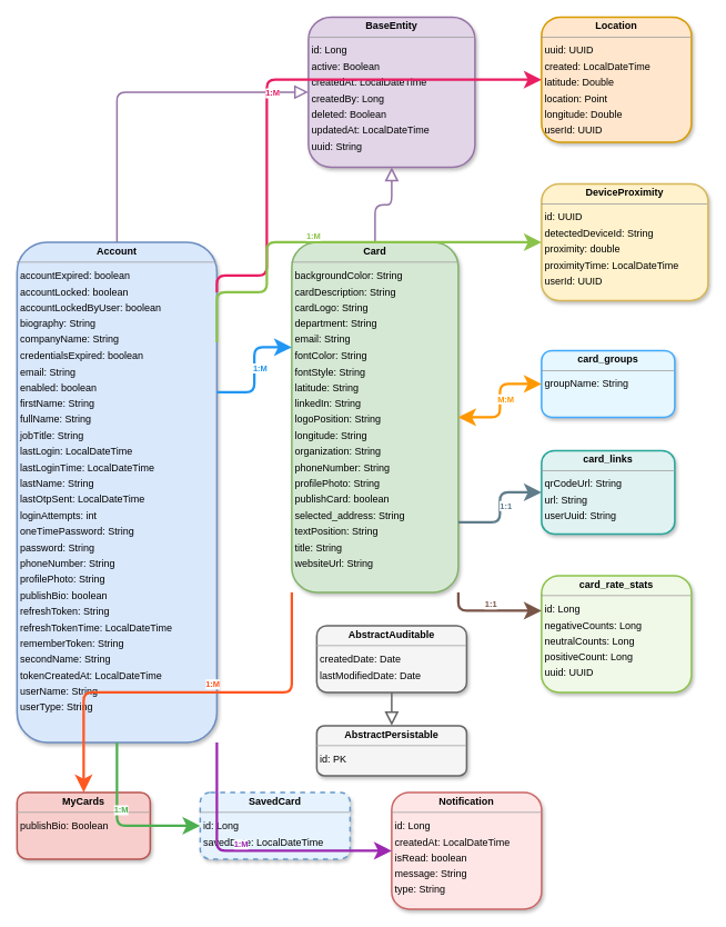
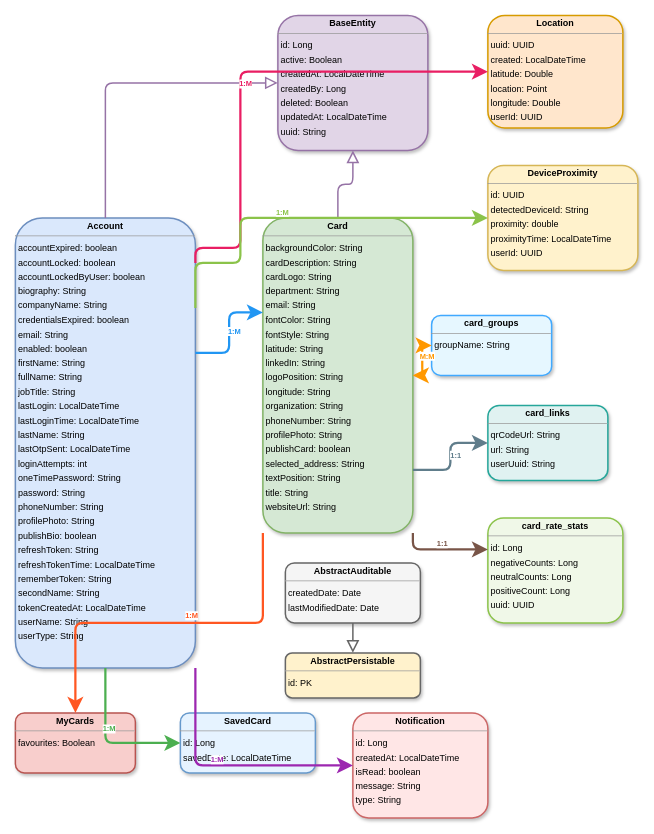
  <mxCell id="0" />
  <mxCell id="1" parent="0" />
  <mxCell id="2" value="&lt;p style=&quot;margin:0px;margin-top:4px;text-align:center;&quot;&gt;&lt;b&gt;BaseEntity&lt;/b&gt;&lt;/p&gt;&lt;hr size=&quot;1&quot;/&gt;&lt;p style=&quot;margin:0 0 0 4px;line-height:1.6;&quot;&gt; id:  Long &lt;br/&gt; active:  Boolean &lt;br/&gt; createdAt:  LocalDateTime &lt;br/&gt; createdBy:  Long &lt;br/&gt; deleted:  Boolean &lt;br/&gt; updatedAt:  LocalDateTime &lt;br/&gt; uuid:  String &lt;/p&gt;" style="verticalAlign=top;align=left;overflow=fill;fontSize=12;fontFamily=Helvetica;html=1;rounded=1;shadow=1;comic=0;labelBackgroundColor=none;strokeWidth=2;fillColor=#E1D5E7;strokeColor=#9673A6;fontColor=#000000;" parent="1" vertex="1"><mxGeometry x="370" y="20" width="200" height="180" as="geometry" /></mxCell>
  <mxCell id="3" value="&lt;p style=&quot;margin:0px;margin-top:4px;text-align:center;&quot;&gt;&lt;b&gt;Account&lt;/b&gt;&lt;/p&gt;&lt;hr size=&quot;1&quot;/&gt;&lt;p style=&quot;margin:0 0 0 4px;line-height:1.6;&quot;&gt; accountExpired:  boolean &lt;br/&gt; accountLocked:  boolean &lt;br/&gt; accountLockedByUser:  boolean &lt;br/&gt; biography:  String &lt;br/&gt; companyName:  String &lt;br/&gt; credentialsExpired:  boolean &lt;br/&gt; email:  String &lt;br/&gt; enabled:  boolean &lt;br/&gt; firstName:  String &lt;br/&gt; fullName:  String &lt;br/&gt; jobTitle:  String &lt;br/&gt; lastLogin:  LocalDateTime &lt;br/&gt; lastLoginTime:  LocalDateTime &lt;br/&gt; lastName:  String &lt;br/&gt; lastOtpSent:  LocalDateTime &lt;br/&gt; loginAttempts:  int &lt;br/&gt; oneTimePassword:  String &lt;br/&gt; password:  String &lt;br/&gt; phoneNumber:  String &lt;br/&gt; profilePhoto:  String &lt;br/&gt; publishBio:  boolean &lt;br/&gt; refreshToken:  String &lt;br/&gt; refreshTokenTime:  LocalDateTime &lt;br/&gt; rememberToken:  String &lt;br/&gt; secondName:  String &lt;br/&gt; tokenCreatedAt:  LocalDateTime &lt;br/&gt; userName:  String &lt;br/&gt; userType:  String &lt;/p&gt;" style="verticalAlign=top;align=left;overflow=fill;fontSize=12;fontFamily=Helvetica;html=1;rounded=1;shadow=1;comic=0;labelBackgroundColor=none;strokeWidth=2;fillColor=#DAE8FC;strokeColor=#6C8EBF;fontColor=#000000;" parent="1" vertex="1"><mxGeometry x="20" y="290" width="240" height="600" as="geometry" /></mxCell>
  <mxCell id="4" value="&lt;p style=&quot;margin:0px;margin-top:4px;text-align:center;&quot;&gt;&lt;b&gt;Card&lt;/b&gt;&lt;/p&gt;&lt;hr size=&quot;1&quot;/&gt;&lt;p style=&quot;margin:0 0 0 4px;line-height:1.6;&quot;&gt; backgroundColor:  String &lt;br/&gt; cardDescription:  String &lt;br/&gt; cardLogo:  String &lt;br/&gt; department:  String &lt;br/&gt; email:  String &lt;br/&gt; fontColor:  String &lt;br/&gt; fontStyle:  String &lt;br/&gt; latitude:  String &lt;br/&gt; linkedIn:  String &lt;br/&gt; logoPosition:  String &lt;br/&gt; longitude:  String &lt;br/&gt; organization:  String &lt;br/&gt; phoneNumber:  String &lt;br/&gt; profilePhoto:  String &lt;br/&gt; publishCard:  boolean &lt;br/&gt; selected_address:  String &lt;br/&gt; textPosition:  String &lt;br/&gt; title:  String &lt;br/&gt; websiteUrl:  String &lt;/p&gt;" style="verticalAlign=top;align=left;overflow=fill;fontSize=12;fontFamily=Helvetica;html=1;rounded=1;shadow=1;comic=0;labelBackgroundColor=none;strokeWidth=2;fillColor=#D5E8D4;strokeColor=#82B366;fontColor=#000000;" parent="1" vertex="1"><mxGeometry x="350" y="290" width="200" height="420" as="geometry" /></mxCell>
  <mxCell id="5" value="&lt;p style=&quot;margin:0px;margin-top:4px;text-align:center;&quot;&gt;&lt;b&gt;Location&lt;/b&gt;&lt;/p&gt;&lt;hr size=&quot;1&quot;/&gt;&lt;p style=&quot;margin:0 0 0 4px;line-height:1.6;&quot;&gt; uuid:  UUID &lt;br/&gt; created:  LocalDateTime &lt;br/&gt; latitude:  Double &lt;br/&gt; location:  Point &lt;br/&gt; longitude:  Double &lt;br/&gt; userId:  UUID &lt;/p&gt;" style="verticalAlign=top;align=left;overflow=fill;fontSize=12;fontFamily=Helvetica;html=1;rounded=1;shadow=1;comic=0;labelBackgroundColor=none;strokeWidth=2;fillColor=#FFE6CC;strokeColor=#D79B00;fontColor=#000000;" parent="1" vertex="1"><mxGeometry x="650" y="20" width="180" height="150" as="geometry" /></mxCell>
  <mxCell id="6" value="&lt;p style=&quot;margin:0px;margin-top:4px;text-align:center;&quot;&gt;&lt;b&gt;DeviceProximity&lt;/b&gt;&lt;/p&gt;&lt;hr size=&quot;1&quot;/&gt;&lt;p style=&quot;margin:0 0 0 4px;line-height:1.6;&quot;&gt; id:  UUID &lt;br/&gt; detectedDeviceId:  String &lt;br/&gt; proximity:  double &lt;br/&gt; proximityTime:  LocalDateTime &lt;br/&gt; userId:  UUID &lt;/p&gt;" style="verticalAlign=top;align=left;overflow=fill;fontSize=12;fontFamily=Helvetica;html=1;rounded=1;shadow=1;comic=0;labelBackgroundColor=none;strokeWidth=2;fillColor=#FFF2CC;strokeColor=#D6B656;fontColor=#000000;" parent="1" vertex="1"><mxGeometry x="650" y="220" width="200" height="140" as="geometry" /></mxCell>
- <mxCell id="7" value="&lt;p style=&quot;margin:0px;margin-top:4px;text-align:center;&quot;&gt;&lt;b&gt;MyCards&lt;/b&gt;&lt;/p&gt;&lt;hr size=&quot;1&quot;/&gt;&lt;p style=&quot;margin:0 0 0 4px;line-height:1.6;&quot;&gt; publishBio:  Boolean &lt;/p&gt;" style="verticalAlign=top;align=left;overflow=fill;fontSize=12;fontFamily=Helvetica;html=1;rounded=1;shadow=1;comic=0;labelBackgroundColor=none;strokeWidth=2;fillColor=#F8CECC;strokeColor=#B85450;fontColor=#000000;" parent="1" vertex="1"><mxGeometry x="20" y="950" width="160" height="80" as="geometry" /></mxCell>
- <mxCell id="8" value="&lt;p style=&quot;margin:0px;margin-top:4px;text-align:center;&quot;&gt;&lt;b&gt;SavedCard&lt;/b&gt;&lt;/p&gt;&lt;hr size=&quot;1&quot;/&gt;&lt;p style=&quot;margin:0 0 0 4px;line-height:1.6;&quot;&gt; id:  Long &lt;br/&gt; savedDate:  LocalDateTime &lt;/p&gt;" style="verticalAlign=top;align=left;overflow=fill;fontSize=12;fontFamily=Helvetica;html=1;rounded=1;shadow=1;comic=0;labelBackgroundColor=none;strokeWidth=2;fillColor=#E6F3FF;strokeColor=#6699CC;fontColor=#000000;dashed=1;" parent="1" vertex="1"><mxGeometry x="240" y="950" width="180" height="80" as="geometry" /></mxCell>
+ <mxCell id="7" value="&lt;p style=&quot;margin:0px;margin-top:4px;text-align:center;&quot;&gt;&lt;b&gt;MyCards&lt;/b&gt;&lt;/p&gt;&lt;hr size=&quot;1&quot;/&gt;&lt;p style=&quot;margin:0 0 0 4px;line-height:1.6;&quot;&gt; favourites:  Boolean &lt;/p&gt;" style="verticalAlign=top;align=left;overflow=fill;fontSize=12;fontFamily=Helvetica;html=1;rounded=1;shadow=1;comic=0;labelBackgroundColor=none;strokeWidth=2;fillColor=#F8CECC;strokeColor=#B85450;fontColor=#000000;" parent="1" vertex="1"><mxGeometry x="20" y="950" width="160" height="80" as="geometry" /></mxCell>
+ <mxCell id="8" value="&lt;p style=&quot;margin:0px;margin-top:4px;text-align:center;&quot;&gt;&lt;b&gt;SavedCard&lt;/b&gt;&lt;/p&gt;&lt;hr size=&quot;1&quot;/&gt;&lt;p style=&quot;margin:0 0 0 4px;line-height:1.6;&quot;&gt; id:  Long &lt;br/&gt; savedDate:  LocalDateTime &lt;/p&gt;" style="verticalAlign=top;align=left;overflow=fill;fontSize=12;fontFamily=Helvetica;html=1;rounded=1;shadow=1;comic=0;labelBackgroundColor=none;strokeWidth=2;fillColor=#E6F3FF;strokeColor=#6699CC;fontColor=#000000;" parent="1" vertex="1"><mxGeometry x="240" y="950" width="180" height="80" as="geometry" /></mxCell>
  <mxCell id="9" value="&lt;p style=&quot;margin:0px;margin-top:4px;text-align:center;&quot;&gt;&lt;b&gt;Notification&lt;/b&gt;&lt;/p&gt;&lt;hr size=&quot;1&quot;/&gt;&lt;p style=&quot;margin:0 0 0 4px;line-height:1.6;&quot;&gt; id:  Long &lt;br/&gt; createdAt:  LocalDateTime &lt;br/&gt; isRead:  boolean &lt;br/&gt; message:  String &lt;br/&gt; type:  String &lt;/p&gt;" style="verticalAlign=top;align=left;overflow=fill;fontSize=12;fontFamily=Helvetica;html=1;rounded=1;shadow=1;comic=0;labelBackgroundColor=none;strokeWidth=2;fillColor=#FFE6E6;strokeColor=#CC6666;fontColor=#000000;" parent="1" vertex="1"><mxGeometry x="470" y="950" width="180" height="140" as="geometry" /></mxCell>
- <mxCell id="10" value="&lt;p style=&quot;margin:0px;margin-top:4px;text-align:center;&quot;&gt;&lt;b&gt;card_groups&lt;/b&gt;&lt;/p&gt;&lt;hr size=&quot;1&quot;/&gt;&lt;p style=&quot;margin:0 0 0 4px;line-height:1.6;&quot;&gt; groupName:  String &lt;/p&gt;" style="verticalAlign=top;align=left;overflow=fill;fontSize=12;fontFamily=Helvetica;html=1;rounded=1;shadow=1;comic=0;labelBackgroundColor=none;strokeWidth=2;fillColor=#E6F7FF;strokeColor=#40A9FF;fontColor=#000000;" parent="1" vertex="1"><mxGeometry x="650" y="420" width="160" height="80" as="geometry" /></mxCell>
+ <mxCell id="10" value="&lt;p style=&quot;margin:0px;margin-top:4px;text-align:center;&quot;&gt;&lt;b&gt;card_groups&lt;/b&gt;&lt;/p&gt;&lt;hr size=&quot;1&quot;/&gt;&lt;p style=&quot;margin:0 0 0 4px;line-height:1.6;&quot;&gt; groupName:  String &lt;/p&gt;" style="verticalAlign=top;align=left;overflow=fill;fontSize=12;fontFamily=Helvetica;html=1;rounded=1;shadow=1;comic=0;labelBackgroundColor=none;strokeWidth=2;fillColor=#E6F7FF;strokeColor=#40A9FF;fontColor=#000000;" parent="1" vertex="1"><mxGeometry x="575" y="420" width="160" height="80" as="geometry" /></mxCell>
  <mxCell id="11" value="&lt;p style=&quot;margin:0px;margin-top:4px;text-align:center;&quot;&gt;&lt;b&gt;card_links&lt;/b&gt;&lt;/p&gt;&lt;hr size=&quot;1&quot;/&gt;&lt;p style=&quot;margin:0 0 0 4px;line-height:1.6;&quot;&gt; qrCodeUrl:  String &lt;br/&gt; url:  String &lt;br/&gt; userUuid:  String &lt;/p&gt;" style="verticalAlign=top;align=left;overflow=fill;fontSize=12;fontFamily=Helvetica;html=1;rounded=1;shadow=1;comic=0;labelBackgroundColor=none;strokeWidth=2;fillColor=#E0F2F1;strokeColor=#26A69A;fontColor=#000000;" parent="1" vertex="1"><mxGeometry x="650" y="540" width="160" height="100" as="geometry" /></mxCell>
  <mxCell id="12" value="&lt;p style=&quot;margin:0px;margin-top:4px;text-align:center;&quot;&gt;&lt;b&gt;card_rate_stats&lt;/b&gt;&lt;/p&gt;&lt;hr size=&quot;1&quot;/&gt;&lt;p style=&quot;margin:0 0 0 4px;line-height:1.6;&quot;&gt; id:  Long &lt;br/&gt; negativeCounts:  Long &lt;br/&gt; neutralCounts:  Long &lt;br/&gt; positiveCount:  Long &lt;br/&gt; uuid:  UUID &lt;/p&gt;" style="verticalAlign=top;align=left;overflow=fill;fontSize=12;fontFamily=Helvetica;html=1;rounded=1;shadow=1;comic=0;labelBackgroundColor=none;strokeWidth=2;fillColor=#F0F8E8;strokeColor=#8BC34A;fontColor=#000000;" parent="1" vertex="1"><mxGeometry x="650" y="690" width="180" height="140" as="geometry" /></mxCell>
  <mxCell id="13" value="&lt;p style=&quot;margin:0px;margin-top:4px;text-align:center;&quot;&gt;&lt;b&gt;AbstractAuditable&lt;/b&gt;&lt;/p&gt;&lt;hr size=&quot;1&quot;/&gt;&lt;p style=&quot;margin:0 0 0 4px;line-height:1.6;&quot;&gt; createdDate:  Date &lt;br/&gt; lastModifiedDate:  Date &lt;/p&gt;" style="verticalAlign=top;align=left;overflow=fill;fontSize=12;fontFamily=Helvetica;html=1;rounded=1;shadow=1;comic=0;labelBackgroundColor=none;strokeWidth=2;fillColor=#F5F5F5;strokeColor=#666666;fontColor=#000000;" parent="1" vertex="1"><mxGeometry x="380" y="750" width="180" height="80" as="geometry" /></mxCell>
- <mxCell id="14" value="&lt;p style=&quot;margin:0px;margin-top:4px;text-align:center;&quot;&gt;&lt;b&gt;AbstractPersistable&lt;/b&gt;&lt;/p&gt;&lt;hr size=&quot;1&quot;/&gt;&lt;p style=&quot;margin:0 0 0 4px;line-height:1.6;&quot;&gt; id:  PK &lt;/p&gt;" style="verticalAlign=top;align=left;overflow=fill;fontSize=12;fontFamily=Helvetica;html=1;rounded=1;shadow=1;comic=0;labelBackgroundColor=none;strokeWidth=2;fillColor=#F5F5F5;strokeColor=#666666;fontColor=#000000;" parent="1" vertex="1"><mxGeometry x="380" y="870" width="180" height="60" as="geometry" /></mxCell>
+ <mxCell id="14" value="&lt;p style=&quot;margin:0px;margin-top:4px;text-align:center;&quot;&gt;&lt;b&gt;AbstractPersistable&lt;/b&gt;&lt;/p&gt;&lt;hr size=&quot;1&quot;/&gt;&lt;p style=&quot;margin:0 0 0 4px;line-height:1.6;&quot;&gt; id:  PK &lt;/p&gt;" style="verticalAlign=top;align=left;overflow=fill;fontSize=12;fontFamily=Helvetica;html=1;rounded=1;shadow=1;comic=0;labelBackgroundColor=none;strokeWidth=2;fillColor=#fff2cc;strokeColor=#666666;fontColor=#000000;" parent="1" vertex="1"><mxGeometry x="380" y="870" width="180" height="60" as="geometry" /></mxCell>
  <mxCell id="15" style="html=1;rounded=1;edgeStyle=orthogonalEdgeStyle;dashed=0;startArrow=none;endArrow=block;endSize=12;endFill=0;strokeColor=#666666;strokeWidth=2;exitX=0.5;exitY=1;exitDx=0;exitDy=0;entryX=0.5;entryY=0;entryDx=0;entryDy=0;" parent="1" source="13" target="14" edge="1"><mxGeometry relative="1" as="geometry" /></mxCell>
  <mxCell id="16" style="html=1;rounded=1;edgeStyle=orthogonalEdgeStyle;dashed=0;startArrow=none;endArrow=block;endSize=12;endFill=0;strokeColor=#9673A6;strokeWidth=2;exitX=0.5;exitY=0;exitDx=0;exitDy=0;entryX=0;entryY=0.5;entryDx=0;entryDy=0;" parent="1" source="3" target="2" edge="1"><mxGeometry relative="1" as="geometry" /></mxCell>
  <mxCell id="17" style="html=1;rounded=1;edgeStyle=orthogonalEdgeStyle;dashed=0;startArrow=none;endArrow=block;endSize=12;endFill=0;strokeColor=#9673A6;strokeWidth=2;exitX=0.5;exitY=0;exitDx=0;exitDy=0;entryX=0.5;entryY=1;entryDx=0;entryDy=0;" parent="1" source="4" target="2" edge="1"><mxGeometry relative="1" as="geometry" /></mxCell>
  <mxCell id="18" style="html=1;rounded=1;edgeStyle=orthogonalEdgeStyle;dashed=0;startArrow=none;endArrow=classic;endSize=12;strokeColor=#2196F3;strokeWidth=3;exitX=1;exitY=0.3;exitDx=0;exitDy=0;entryX=0;entryY=0.3;entryDx=0;entryDy=0;" parent="1" source="3" target="4" edge="1"><mxGeometry relative="1" as="geometry" /></mxCell>
  <mxCell id="19" value="1:M" style="edgeLabel;html=1;align=center;verticalAlign=middle;resizable=0;points=[];fontSize=10;fontStyle=1;fontColor=#2196F3;" parent="18" vertex="1" connectable="0"><mxGeometry x="-0.1" y="-1" relative="1" as="geometry"><mxPoint x="5" y="-10" as="offset" /></mxGeometry></mxCell>
  <mxCell id="20" style="html=1;rounded=1;edgeStyle=orthogonalEdgeStyle;dashed=0;startArrow=none;endArrow=classic;endSize=12;strokeColor=#FF5722;strokeWidth=3;exitX=0;exitY=1;exitDx=0;exitDy=0;entryX=0.5;entryY=0;entryDx=0;entryDy=0;" parent="1" source="4" target="7" edge="1"><mxGeometry relative="1" as="geometry" /></mxCell>
  <mxCell id="21" value="1:M" style="edgeLabel;html=1;align=center;verticalAlign=middle;resizable=0;points=[];fontSize=10;fontStyle=1;fontColor=#FF5722;" parent="20" vertex="1" connectable="0"><mxGeometry x="-0.1" y="-1" relative="1" as="geometry"><mxPoint x="5" y="-10" as="offset" /></mxGeometry></mxCell>
  <mxCell id="22" style="html=1;rounded=1;edgeStyle=orthogonalEdgeStyle;dashed=0;startArrow=none;endArrow=classic;endSize=12;strokeColor=#4CAF50;strokeWidth=3;exitX=0.5;exitY=1;exitDx=0;exitDy=0;entryX=0;entryY=0.5;entryDx=0;entryDy=0;" parent="1" source="3" target="8" edge="1"><mxGeometry relative="1" as="geometry" /></mxCell>
  <mxCell id="23" value="1:M" style="edgeLabel;html=1;align=center;verticalAlign=middle;resizable=0;points=[];fontSize=10;fontStyle=1;fontColor=#4CAF50;" parent="22" vertex="1" connectable="0"><mxGeometry x="-0.1" y="-1" relative="1" as="geometry"><mxPoint x="5" y="-10" as="offset" /></mxGeometry></mxCell>
  <mxCell id="24" style="html=1;rounded=1;edgeStyle=orthogonalEdgeStyle;dashed=0;startArrow=none;endArrow=classic;endSize=12;strokeColor=#9C27B0;strokeWidth=3;exitX=1;exitY=1;exitDx=0;exitDy=0;entryX=0;entryY=0.5;entryDx=0;entryDy=0;" parent="1" source="3" target="9" edge="1"><mxGeometry relative="1" as="geometry" /></mxCell>
  <mxCell id="25" value="1:M" style="edgeLabel;html=1;align=center;verticalAlign=middle;resizable=0;points=[];fontSize=10;fontStyle=1;fontColor=#9C27B0;" parent="24" vertex="1" connectable="0"><mxGeometry x="-0.1" y="-1" relative="1" as="geometry"><mxPoint x="5" y="-10" as="offset" /></mxGeometry></mxCell>
  <mxCell id="26" style="html=1;rounded=1;edgeStyle=orthogonalEdgeStyle;dashed=0;startArrow=classic;startSize=12;endArrow=classic;endSize=12;strokeColor=#FF9800;strokeWidth=3;exitX=1;exitY=0.5;exitDx=0;exitDy=0;entryX=0;entryY=0.5;entryDx=0;entryDy=0;" parent="1" source="4" target="10" edge="1"><mxGeometry relative="1" as="geometry" /></mxCell>
  <mxCell id="27" value="M:M" style="edgeLabel;html=1;align=center;verticalAlign=middle;resizable=0;points=[];fontSize=10;fontStyle=1;fontColor=#FF9800;" parent="26" vertex="1" connectable="0"><mxGeometry x="-0.1" y="-1" relative="1" as="geometry"><mxPoint x="5" y="-10" as="offset" /></mxGeometry></mxCell>
  <mxCell id="28" style="html=1;rounded=1;edgeStyle=orthogonalEdgeStyle;dashed=0;startArrow=none;endArrow=classic;endSize=12;strokeColor=#607D8B;strokeWidth=3;exitX=1;exitY=0.8;exitDx=0;exitDy=0;entryX=0;entryY=0.5;entryDx=0;entryDy=0;" parent="1" source="4" target="11" edge="1"><mxGeometry relative="1" as="geometry" /></mxCell>
  <mxCell id="29" value="1:1" style="edgeLabel;html=1;align=center;verticalAlign=middle;resizable=0;points=[];fontSize=10;fontStyle=1;fontColor=#607D8B;" parent="28" vertex="1" connectable="0"><mxGeometry x="-0.1" y="-1" relative="1" as="geometry"><mxPoint x="5" y="-10" as="offset" /></mxGeometry></mxCell>
  <mxCell id="30" style="html=1;rounded=1;edgeStyle=orthogonalEdgeStyle;dashed=0;startArrow=none;endArrow=classic;endSize=12;strokeColor=#795548;strokeWidth=3;exitX=1;exitY=1;exitDx=0;exitDy=0;entryX=0;entryY=0.3;entryDx=0;entryDy=0;" parent="1" source="4" target="12" edge="1"><mxGeometry relative="1" as="geometry" /></mxCell>
  <mxCell id="31" value="1:1" style="edgeLabel;html=1;align=center;verticalAlign=middle;resizable=0;points=[];fontSize=10;fontStyle=1;fontColor=#795548;" parent="30" vertex="1" connectable="0"><mxGeometry x="-0.1" y="-1" relative="1" as="geometry"><mxPoint x="5" y="-10" as="offset" /></mxGeometry></mxCell>
  <mxCell id="32" style="html=1;rounded=1;edgeStyle=orthogonalEdgeStyle;dashed=0;startArrow=none;endArrow=classic;endSize=12;strokeColor=#E91E63;strokeWidth=3;exitX=1;exitY=0.1;exitDx=0;exitDy=0;entryX=0;entryY=0.5;entryDx=0;entryDy=0;" parent="1" source="3" target="5" edge="1"><mxGeometry relative="1" as="geometry"><Array as="points"><mxPoint x="320" y="330" /><mxPoint x="320" y="95" /></Array></mxGeometry></mxCell>
  <mxCell id="33" value="1:M" style="edgeLabel;html=1;align=center;verticalAlign=middle;resizable=0;points=[];fontSize=10;fontStyle=1;fontColor=#E91E63;" parent="32" vertex="1" connectable="0"><mxGeometry x="-0.1" y="-1" relative="1" as="geometry"><mxPoint x="5" y="-10" as="offset" /></mxGeometry></mxCell>
  <mxCell id="34" style="html=1;rounded=1;edgeStyle=orthogonalEdgeStyle;dashed=0;startArrow=none;endArrow=classic;endSize=12;strokeColor=#8BC34A;strokeWidth=3;exitX=1;exitY=0.2;exitDx=0;exitDy=0;entryX=0;entryY=0.5;entryDx=0;entryDy=0;" parent="1" source="3" target="6" edge="1"><mxGeometry relative="1" as="geometry"><Array as="points"><mxPoint x="320" y="350" /><mxPoint x="320" y="290" /></Array></mxGeometry></mxCell>
  <mxCell id="35" value="1:M" style="edgeLabel;html=1;align=center;verticalAlign=middle;resizable=0;points=[];fontSize=10;fontStyle=1;fontColor=#8BC34A;" parent="34" vertex="1" connectable="0"><mxGeometry x="-0.1" y="-1" relative="1" as="geometry"><mxPoint x="5" y="-10" as="offset" /></mxGeometry></mxCell>
